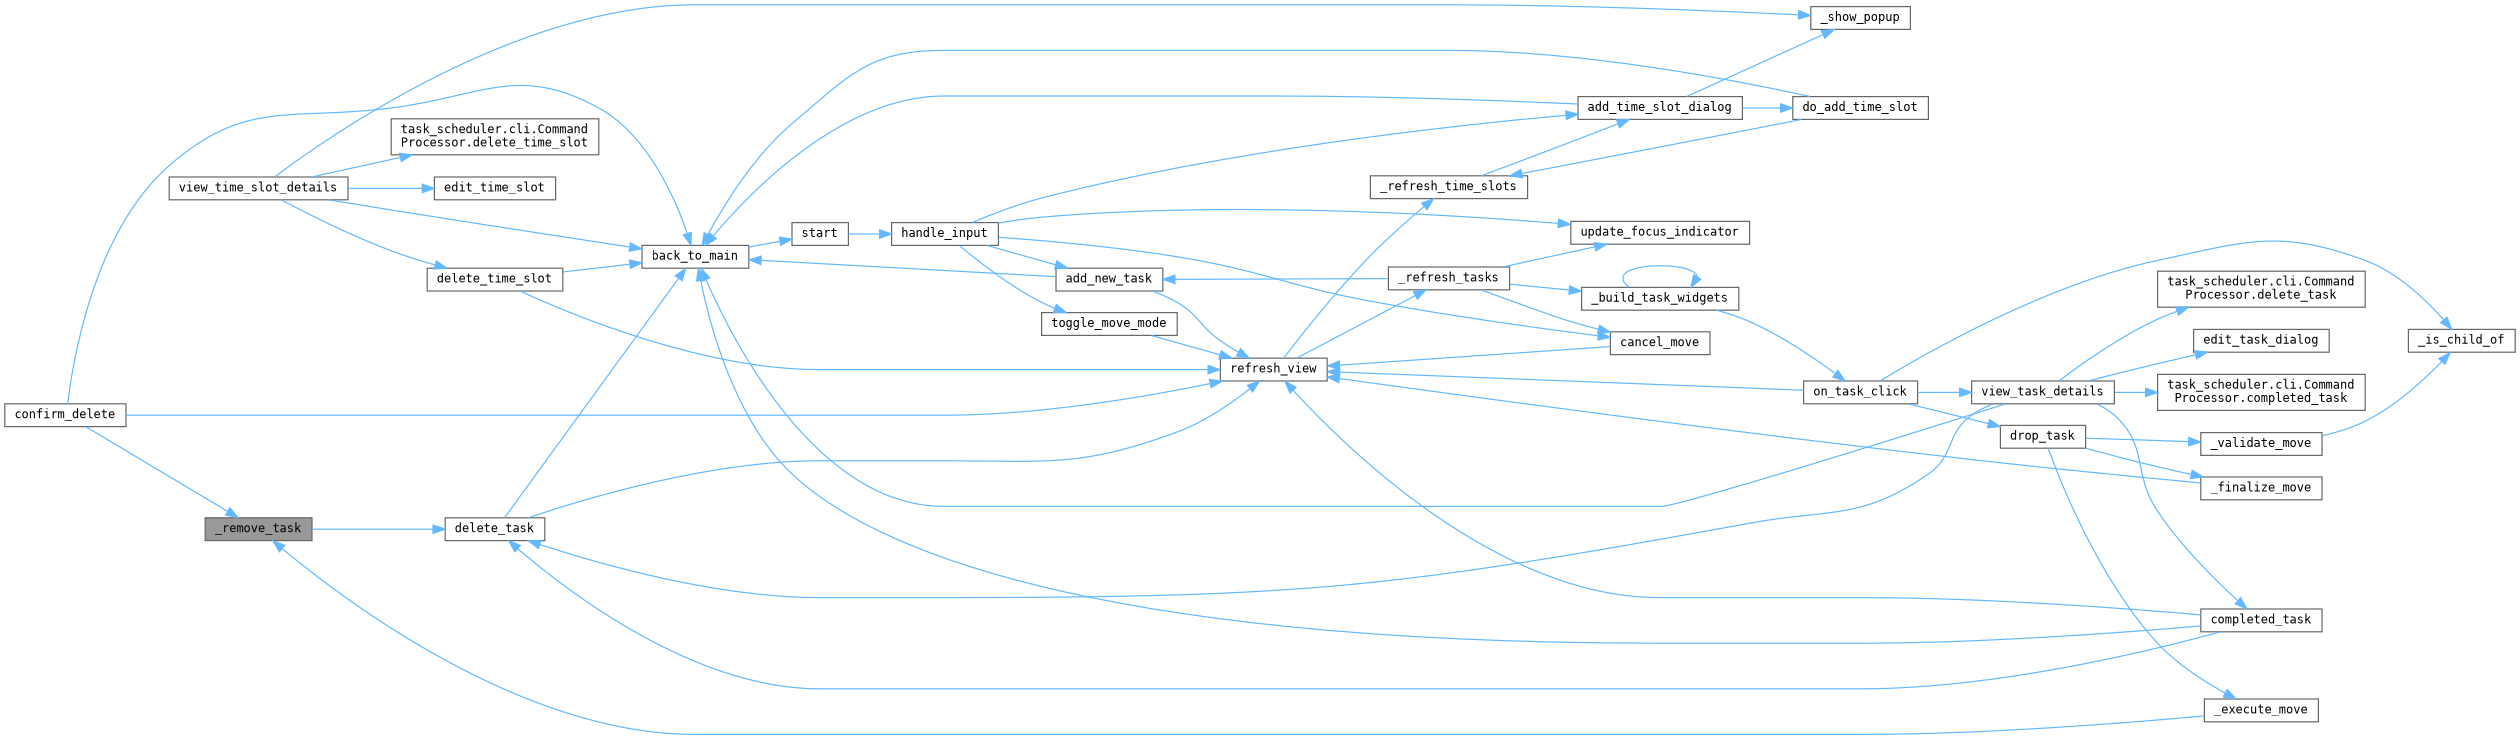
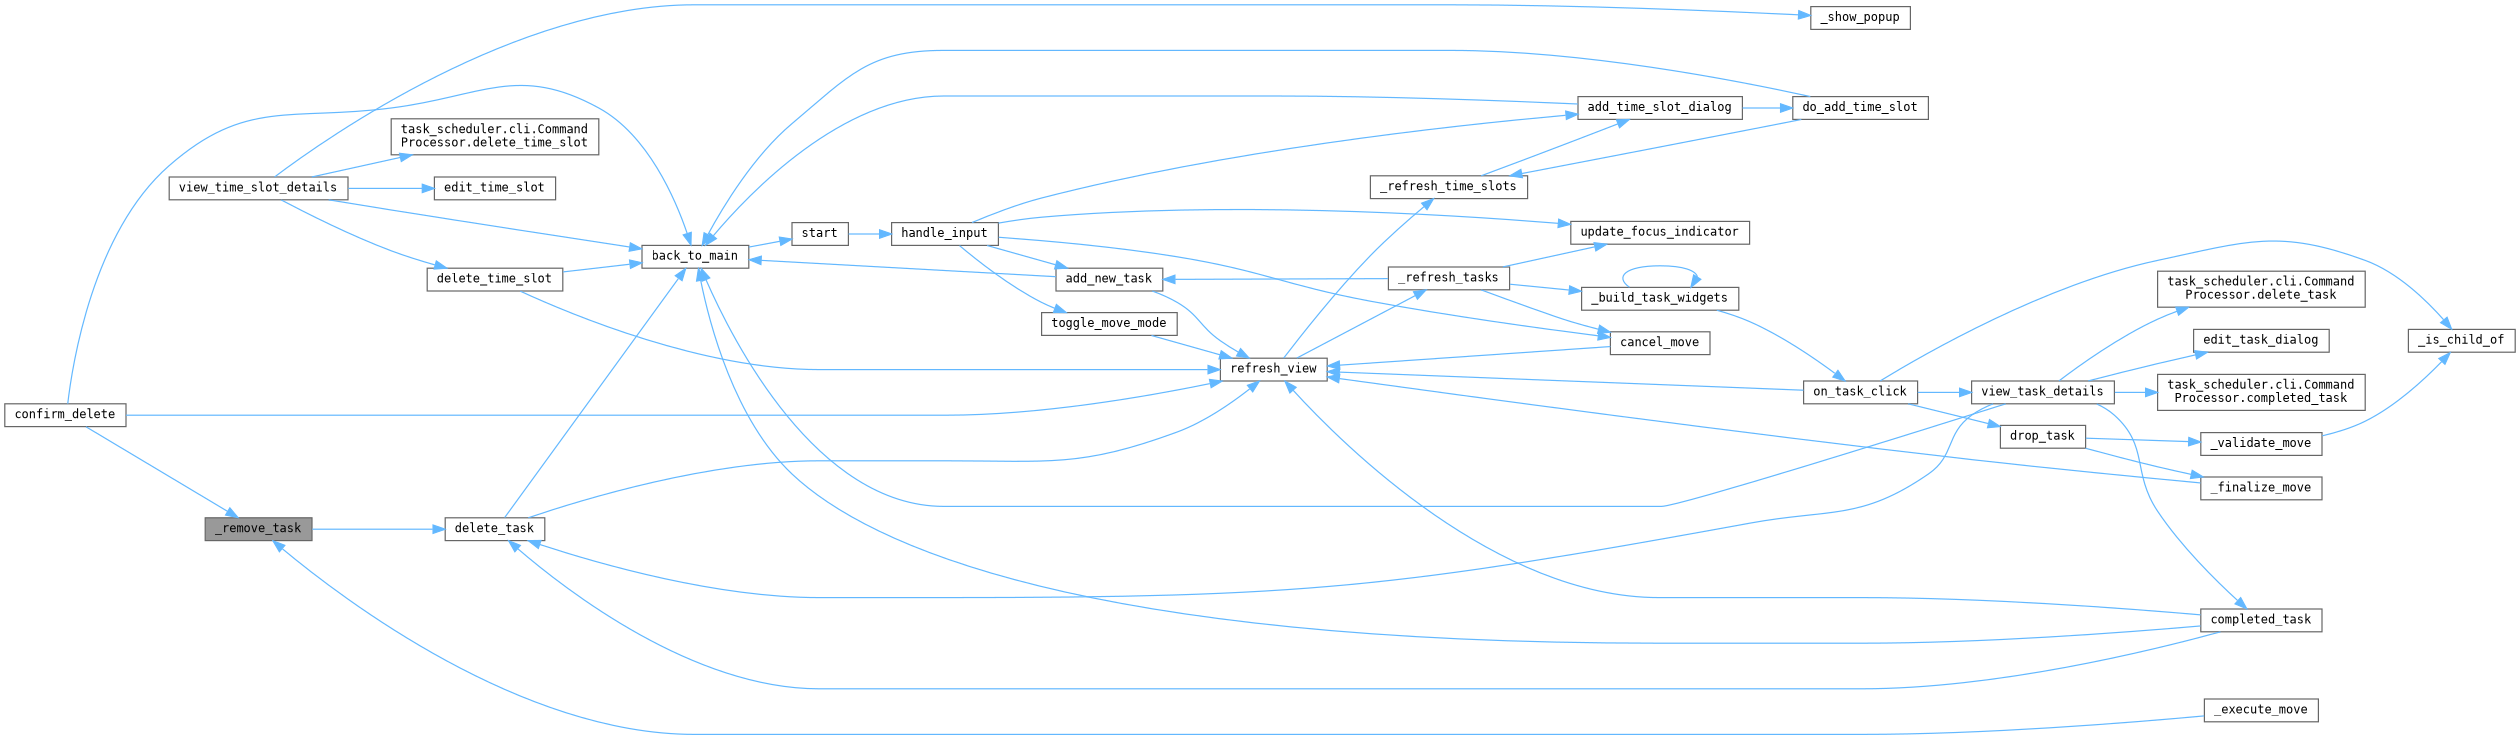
  digraph {
    fontname="DejaVu Sans Mono"
    rankdir=LR
    node [color=grey40 fillcolor=white fontname="DejaVu Sans Mono" fontsize=10 shape=box style=filled]
    edge [color=steelblue1 fontname="DejaVu Sans Mono" fontsize=10 labelfontname=Helvetica labelfontsize=10 style=solid]
    n1 [color=gray40 fillcolor=grey60 fontcolor=black height=0.2 label=_remove_task width=0.4]
    n2 [height=0.2 label=delete_task width=0.4]
    n3 [height=0.2 label=back_to_main width=0.4]
    n4 [height=0.2 label=refresh_view width=0.4]
    n5 [height=0.2 label=start width=0.4]
    n6 [height=0.2 label=_refresh_tasks width=0.4]
    n7 [height=0.2 label=_refresh_time_slots width=0.4]
    n8 [height=0.2 label=confirm_delete width=0.4]
    n9 [height=0.2 label=handle_input width=0.4]
    n10 [height=0.2 label=add_new_task width=0.4]
    n11 [height=0.2 label=cancel_move width=0.4]
    n12 [height=0.2 label=add_time_slot_dialog width=0.4]
    n13 [height=0.2 label=update_focus_indicator width=0.4]
    n14 [height=0.2 label=toggle_move_mode width=0.4]
    n15 [height=0.2 label=_show_popup width=0.4]
    n16 [height=0.2 label=do_add_time_slot width=0.4]
    n17 [height=0.2 label=_build_task_widgets width=0.4]
    n18 [height=0.2 label=on_task_click width=0.4]
    n19 [height=0.2 label=_is_child_of width=0.4]
    n20 [height=0.2 label=drop_task width=0.4]
    n21 [height=0.2 label=view_task_details width=0.4]
    n22 [height=0.2 label=_execute_move width=0.4]
    n23 [height=0.2 label=_finalize_move width=0.4]
    n24 [height=0.2 label=_validate_move width=0.4]
    n25 [height=0.2 label="task_scheduler.cli.Command\lProcessor.completed_task" width=0.4]
    n26 [height=0.2 label=completed_task width=0.4]
    n27 [height=0.2 label="task_scheduler.cli.Command\lProcessor.delete_task" width=0.4]
    n28 [height=0.2 label=edit_task_dialog width=0.4]
    n29 [height=0.2 label=view_time_slot_details width=0.4]
    n30 [height=0.2 label="task_scheduler.cli.Command\lProcessor.delete_time_slot" width=0.4]
    n31 [height=0.2 label=delete_time_slot width=0.4]
    n32 [height=0.2 label=edit_time_slot width=0.4]
    n1 -> n2
    n2 -> n3
    n2 -> n4
    n3 -> n5
    n4 -> n6
    n4 -> n7
    n5 -> n9
    n6 -> n10
    n6 -> n11
    n6 -> n13
    n6 -> n17
    n7 -> n12
    n8 -> n1
    n8 -> n3
    n8 -> n4
    n9 -> n10
    n9 -> n11
    n9 -> n12
    n9 -> n13
    n9 -> n14
    n10 -> n3
    n10 -> n4
    n11 -> n4
    n12 -> n3
-   n12 -> n15
    n12 -> n16
    n14 -> n4
    n16 -> n3
    n16 -> n7
    n17 -> n17
    n17 -> n18
    n18 -> n4
    n18 -> n19
    n18 -> n20
    n18 -> n21
-   n20 -> n22
    n20 -> n23
    n20 -> n24
    n21 -> n2
    n21 -> n3
    n21 -> n25
    n21 -> n26
    n21 -> n27
    n21 -> n28
    n22 -> n1
    n23 -> n4
    n24 -> n19
    n26 -> n2
    n26 -> n3
    n26 -> n4
    n29 -> n3
    n29 -> n15
    n29 -> n30
    n29 -> n31
    n29 -> n32
    n31 -> n3
    n31 -> n4
  }
